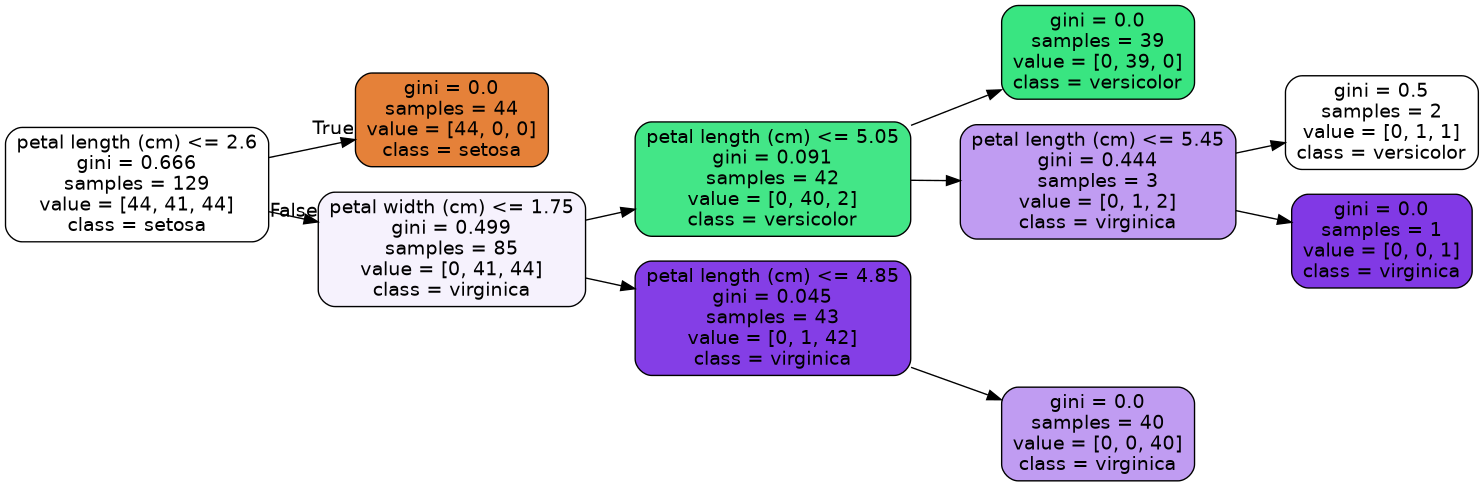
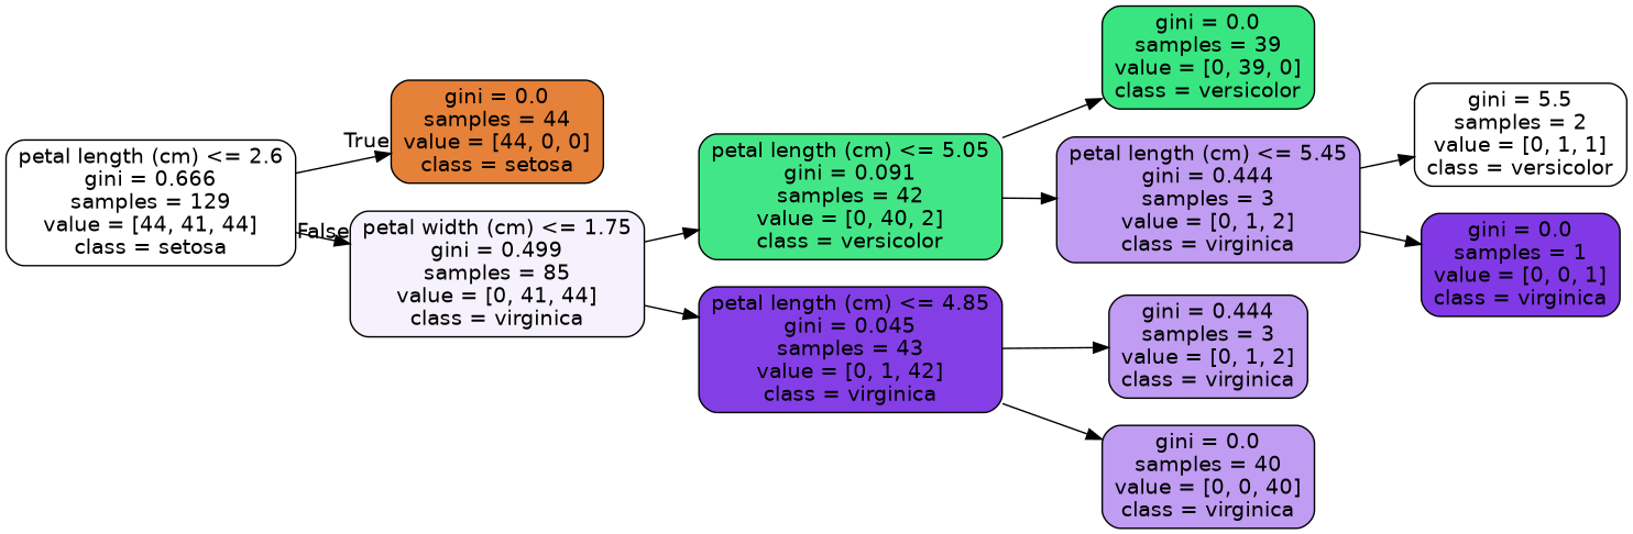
  digraph {
    rankdir=LR
    node [color=black fillcolor="#c09cf2" fontname=helvetica shape=box style="filled, rounded"]
    edge [fontname=helvetica]
    n1 [fillcolor="#ffffff" label="petal length (cm) <= 2.6\ngini = 0.666\nsamples = 129\nvalue = [44, 41, 44]\nclass = setosa"]
    n2 [fillcolor="#e58139" label="gini = 0.0\nsamples = 44\nvalue = [44, 0, 0]\nclass = setosa"]
    n3 [fillcolor="#f6f2fd" label="petal width (cm) <= 1.75\ngini = 0.499\nsamples = 85\nvalue = [0, 41, 44]\nclass = virginica"]
    n4 [fillcolor="#43e687" label="petal length (cm) <= 5.05\ngini = 0.091\nsamples = 42\nvalue = [0, 40, 2]\nclass = versicolor"]
    n5 [fillcolor="#843ee6" label="petal length (cm) <= 4.85\ngini = 0.045\nsamples = 43\nvalue = [0, 1, 42]\nclass = virginica"]
    n6 [fillcolor="#39e581" label="gini = 0.0\nsamples = 39\nvalue = [0, 39, 0]\nclass = versicolor"]
    n7 [label="petal length (cm) <= 5.45\ngini = 0.444\nsamples = 3\nvalue = [0, 1, 2]\nclass = virginica"]
+   n8 [label="gini = 0.444\nsamples = 3\nvalue = [0, 1, 2]\nclass = virginica"]
    n9 [label="gini = 0.0\nsamples = 40\nvalue = [0, 0, 40]\nclass = virginica"]
-   n10 [fillcolor="#ffffff" label="gini = 0.5\nsamples = 2\nvalue = [0, 1, 1]\nclass = versicolor"]
+   n10 [fillcolor="#ffffff" label="gini = 5.5\nsamples = 2\nvalue = [0, 1, 1]\nclass = versicolor"]
    n11 [fillcolor="#8139e5" label="gini = 0.0\nsamples = 1\nvalue = [0, 0, 1]\nclass = virginica"]
    n1 -> n2 [headlabel=True labelangle=45 labeldistance=2.5]
    n1 -> n3 [headlabel=False labelangle=-45 labeldistance=2.5]
    n3 -> n4
    n3 -> n5
    n4 -> n6
    n4 -> n7
+   n5 -> n8
    n5 -> n9
    n7 -> n10
    n7 -> n11
  }
